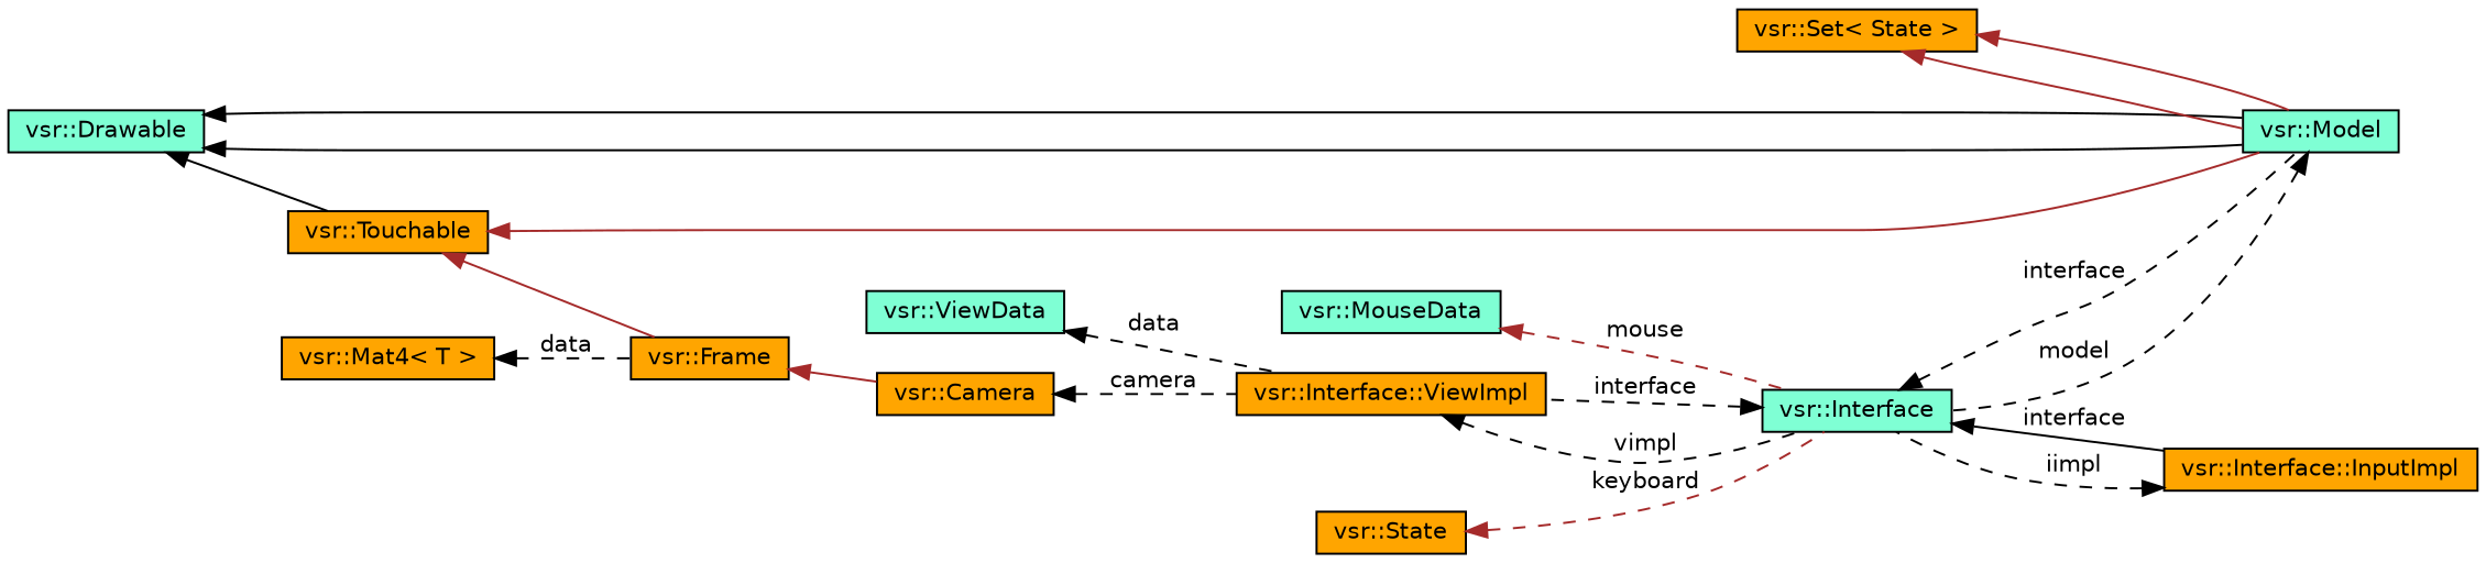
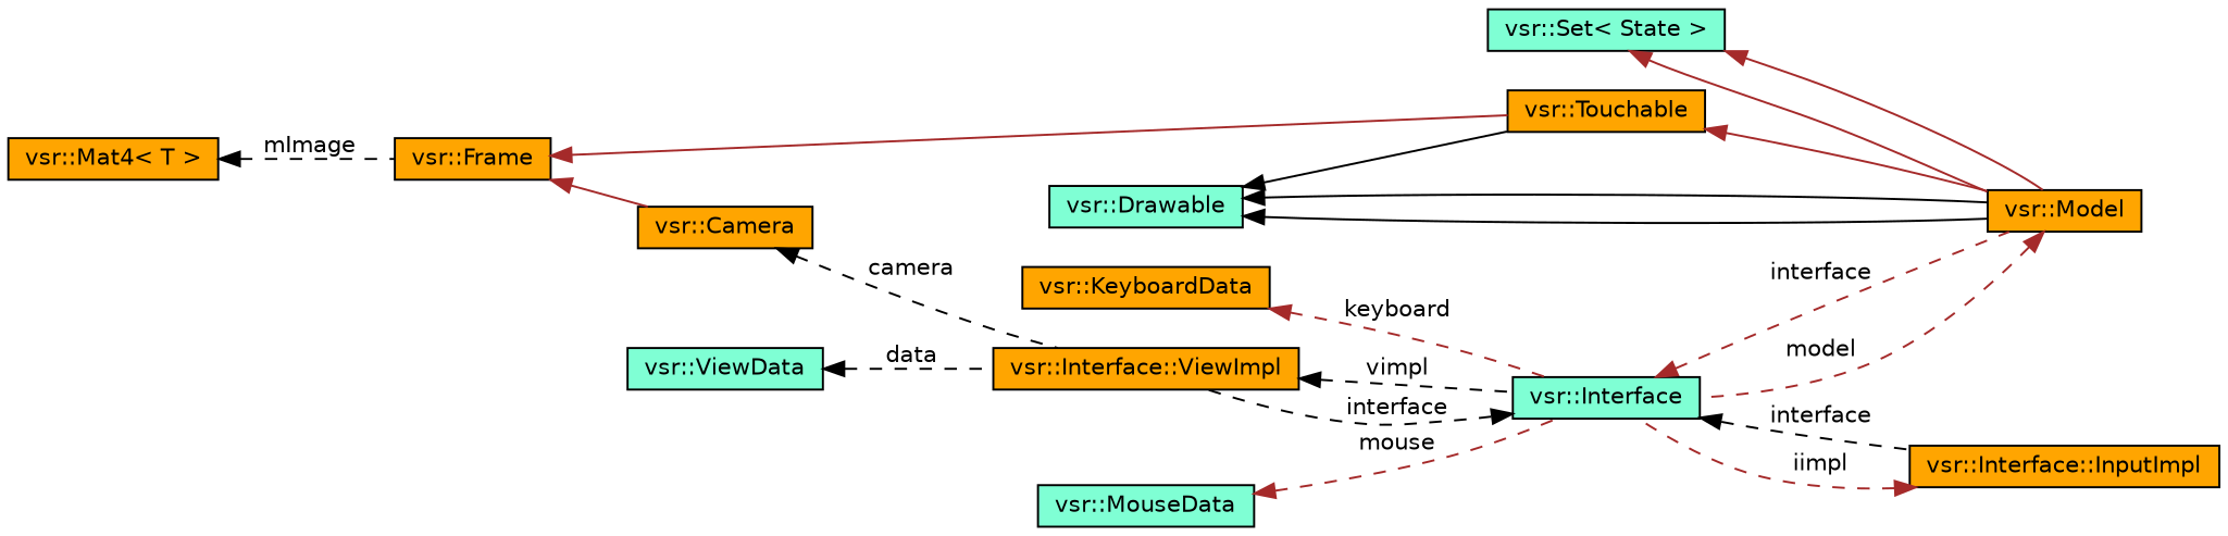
  digraph {
    rankdir=LR
    node [color=black fillcolor=orange fontname=Helvetica fontsize=11 shape=record style=filled]
    edge [color=black dir=back fontname=Helvetica fontsize=11 labelfontname=Helvetica labelfontsize=11 style=dashed]
    n1 [fontcolor=black height=0.2 label="vsr::Interface::ViewImpl" width=0.4]
    n2 [fillcolor=aquamarine height=0.2 label="vsr::Interface" width=0.4]
-   n3 [fillcolor=aquamarine height=0.2 label="vsr::Model" width=0.4]
+   n3 [height=0.2 label="vsr::Model" width=0.4]
    n4 [height=0.2 label="vsr::Interface::InputImpl" width=0.4]
    n5 [height=0.2 label="vsr::Camera" width=0.4]
    n6 [height=0.2 label="vsr::Frame" width=0.4]
    n7 [height=0.2 label="vsr::Touchable" width=0.4]
    n8 [fillcolor=aquamarine height=0.2 label="vsr::Drawable" width=0.4]
    n9 [height=0.2 label="vsr::Mat4\< T \>" width=0.4]
    n10 [fillcolor=aquamarine height=0.2 label="vsr::ViewData" width=0.4]
    n11 [fillcolor=aquamarine height=0.2 label="vsr::MouseData" width=0.4]
-   n12 [height=0.2 label="vsr::State" width=0.4]
-   n13 [height=0.2 label="vsr::Set\< State \>" width=0.4]
+   n12 [height=0.2 label="vsr::KeyboardData" width=0.4]
+   n13 [fillcolor=aquamarine height=0.2 label="vsr::Set\< State \>" width=0.4]
    n1 -> n2 [label=" vimpl"]
    n2 -> n1 [label=" interface"]
-   n2 -> n3 [label=" interface"]
-   n2 -> n4 [label=" interface" style=solid]
-   n3 -> n2 [label=" model"]
-   n4 -> n2 [label=" iimpl"]
+   n2 -> n3 [color=brown label=" interface"]
+   n2 -> n4 [label=" interface"]
+   n3 -> n2 [color=brown label=" model"]
+   n4 -> n2 [color=brown label=" iimpl"]
    n5 -> n1 [label=" camera"]
    n6 -> n5 [color=brown style=solid]
    n7 -> n3 [color=brown style=solid]
-   n7 -> n6 [color=brown style=solid]
+   n6 -> n7 [color=brown style=solid]
    n8 -> n3 [style=solid]
    n8 -> n3 [style=solid]
    n8 -> n7 [style=solid]
-   n9 -> n6 [label=" data"]
+   n9 -> n6 [label=" mImage"]
    n10 -> n1 [label=" data"]
    n11 -> n2 [color=brown label=" mouse"]
    n12 -> n2 [color=brown label=" keyboard"]
    n13 -> n3 [color=brown style=solid]
    n13 -> n3 [color=brown style=solid]
  }
